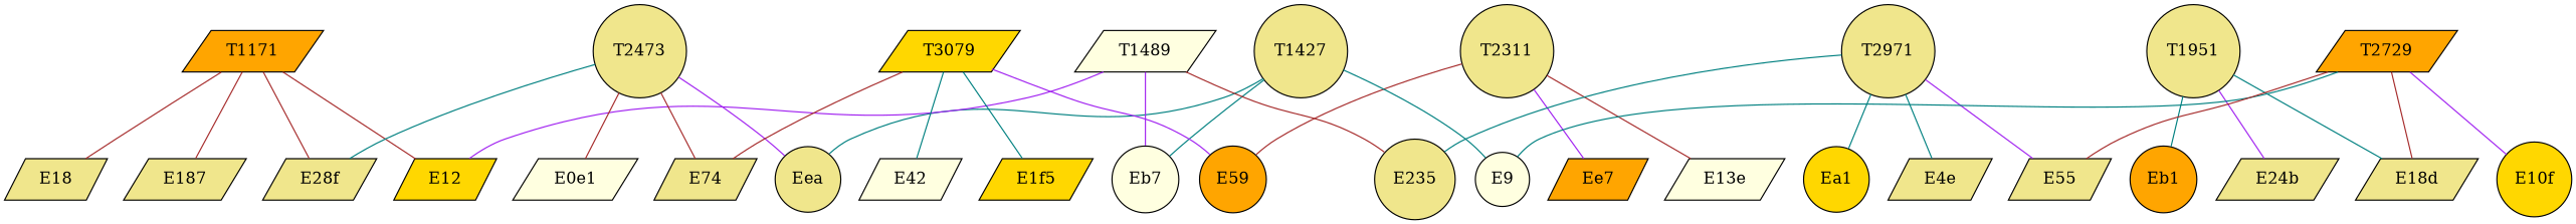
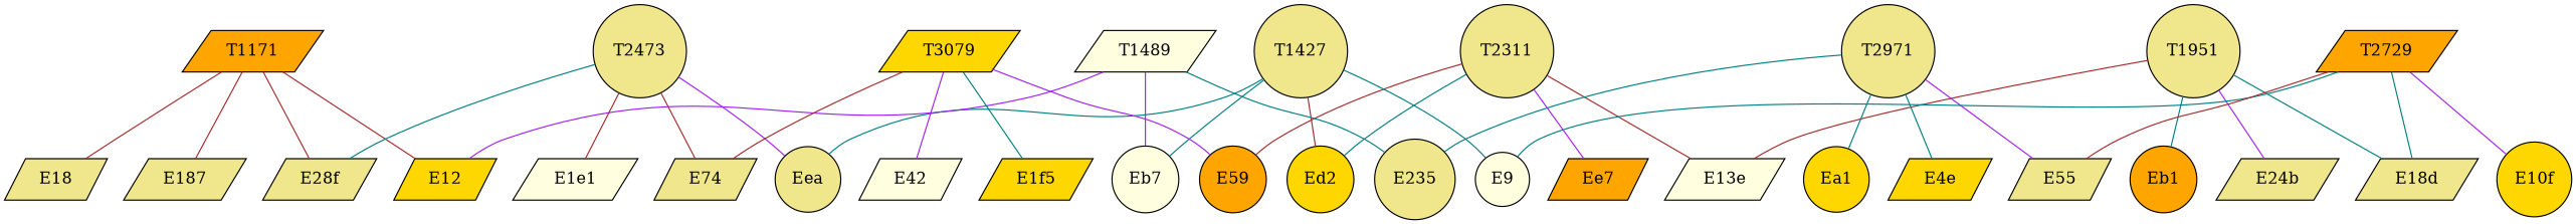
  graph {
    node [fillcolor=khaki shape=parallelogram style=filled]
    edge [color=brown]
    T2311 [shape=circle]
+   Ed2 [fillcolor=gold shape=circle]
    Ee7 [fillcolor=orange]
    E13e [fillcolor=lightyellow]
    E59 [fillcolor=orange shape=circle]
    T1951 [shape=circle]
    E18d
    Eb1 [fillcolor=orange shape=circle]
    E24b
    T1171 [fillcolor=orange]
    n11 [label=E28f]
    E18
    E187
    E12 [fillcolor=gold]
    T1427 [shape=circle]
    Eb7 [fillcolor=lightyellow shape=circle]
    E9 [fillcolor=lightyellow shape=circle]
    Eea [shape=circle]
    T1489 [fillcolor=lightyellow]
    E235 [shape=circle]
    T2473 [shape=circle]
-   E1e1 [fillcolor=lightyellow label=E0e1]
+   E1e1 [fillcolor=lightyellow]
    E74
    T2971 [shape=circle]
    Ea1 [fillcolor=gold shape=circle]
    E55
-   E4e
+   E4e [fillcolor=gold]
    T2729 [fillcolor=orange]
    E10f [fillcolor=gold shape=circle]
    T3079 [fillcolor=gold]
    E1f5 [fillcolor=gold]
    E42 [fillcolor=lightyellow]
+   T2311 -- Ed2 [color=teal]
    T2311 -- Ee7 [color=purple]
    T2311 -- E13e
    T2311 -- E59
+   T1951 -- E13e
    T1951 -- E18d [color=teal]
    T1951 -- Eb1 [color=teal]
    T1951 -- E24b [color=purple]
    T1171 -- n11
    T1171 -- E18
    T1171 -- E187
    T1171 -- E12
+   T1427 -- Ed2
    T1427 -- Eb7 [color=teal]
    T1427 -- E9 [color=teal]
    T1427 -- Eea [color=teal]
    T1489 -- E12 [color=purple]
    T1489 -- Eb7 [color=purple]
-   T1489 -- E235
+   T1489 -- E235 [color=teal]
    T2473 -- n11 [color=teal]
    T2473 -- Eea [color=purple]
    T2473 -- E1e1
    T2473 -- E74
    T2971 -- E235 [color=teal]
    T2971 -- Ea1 [color=teal]
    T2971 -- E55 [color=purple]
    T2971 -- E4e [color=teal]
-   T2729 -- E18d
+   T2729 -- E18d [color=teal]
    T2729 -- E9 [color=teal]
    T2729 -- E55
    T2729 -- E10f [color=purple]
    T3079 -- E59 [color=purple]
    T3079 -- E74
    T3079 -- E1f5 [color=teal]
-   T3079 -- E42 [color=teal]
+   T3079 -- E42 [color=purple]
  }
